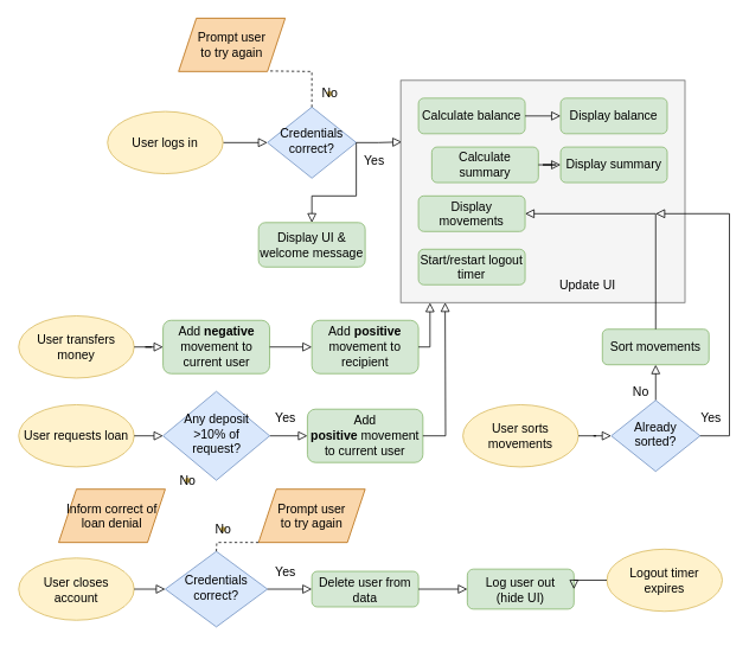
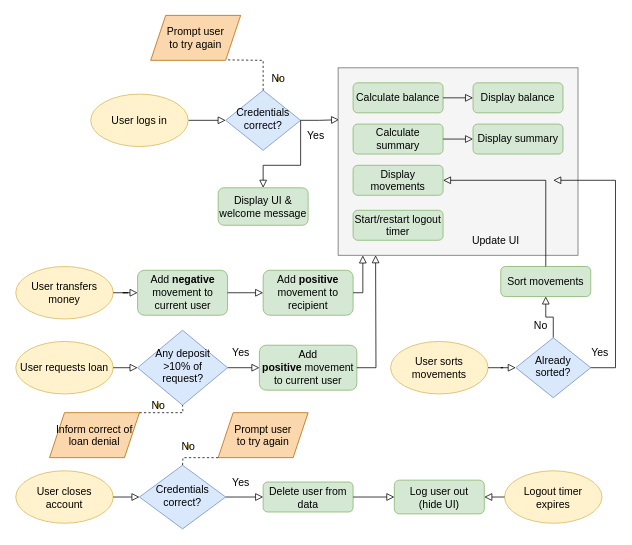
  <mxCell id="0" />
  <mxCell id="1" parent="0" />
  <mxCell id="2" value="" style="rounded=0;html=1;jettySize=auto;orthogonalLoop=1;fontSize=14;endArrow=block;endFill=0;endSize=8;strokeWidth=1;shadow=0;labelBackgroundColor=none;edgeStyle=orthogonalEdgeStyle;entryX=0;entryY=0.5;entryDx=0;entryDy=0;exitX=1;exitY=0.5;exitDx=0;exitDy=0;" parent="1" source="11" target="4" edge="1"><mxGeometry relative="1" as="geometry"><mxPoint x="260" y="159.5" as="sourcePoint" /><mxPoint x="300" y="159.5" as="targetPoint" /><Array as="points" /></mxGeometry></mxCell>
  <mxCell id="3" value="Add &lt;b&gt;positive &lt;/b&gt;movement to recipient" style="rounded=1;whiteSpace=wrap;html=1;fontSize=14;glass=0;strokeWidth=1;shadow=0;fillColor=#d5e8d4;strokeColor=#82b366;" parent="1" vertex="1"><mxGeometry x="350" y="360" width="120" height="60" as="geometry" /></mxCell>
  <mxCell id="4" value="Credentials correct?" style="rhombus;whiteSpace=wrap;html=1;shadow=0;fontFamily=Helvetica;fontSize=14;align=center;strokeWidth=1;spacing=6;spacingTop=-4;fillColor=#dae8fc;strokeColor=#6c8ebf;" parent="1" vertex="1"><mxGeometry x="300" y="120" width="100" height="80" as="geometry" /></mxCell>
  <mxCell id="5" value="Display UI &amp;amp; welcome message" style="rounded=1;whiteSpace=wrap;html=1;fontSize=14;glass=0;strokeWidth=1;shadow=0;fillColor=#d5e8d4;strokeColor=#82b366;" parent="1" vertex="1"><mxGeometry x="290" y="250" width="120" height="50" as="geometry" /></mxCell>
  <mxCell id="6" value="Yes" style="rounded=0;html=1;jettySize=auto;orthogonalLoop=1;fontSize=14;endArrow=block;endFill=0;endSize=8;strokeWidth=1;shadow=0;labelBackgroundColor=none;edgeStyle=orthogonalEdgeStyle;entryX=0;entryY=0.5;entryDx=0;entryDy=0;exitX=1;exitY=0.5;exitDx=0;exitDy=0;" parent="1" source="35" target="9" edge="1"><mxGeometry x="-0.2" y="20" relative="1" as="geometry"><mxPoint as="offset" /><mxPoint x="34" y="340" as="sourcePoint" /><mxPoint x="384" y="330" as="targetPoint" /><Array as="points" /></mxGeometry></mxCell>
  <mxCell id="7" value="No" style="edgeStyle=orthogonalEdgeStyle;rounded=0;html=1;jettySize=auto;orthogonalLoop=1;fontSize=14;endArrow=block;endFill=0;endSize=8;strokeWidth=1;shadow=0;labelBackgroundColor=none;" parent="1" source="8" target="10" edge="1"><mxGeometry x="-0.5" y="17" relative="1" as="geometry"><mxPoint as="offset" /></mxGeometry></mxCell>
  <mxCell id="8" value="&lt;div style=&quot;font-size: 14px;&quot;&gt;&lt;span style=&quot;font-size: 14px;&quot;&gt;Already&lt;/span&gt;&lt;/div&gt;&lt;div style=&quot;font-size: 14px;&quot;&gt;&lt;span style=&quot;font-size: 14px;&quot;&gt;sorted?&lt;/span&gt;&lt;/div&gt;" style="rhombus;whiteSpace=wrap;html=1;shadow=0;fontFamily=Helvetica;fontSize=14;align=center;strokeWidth=1;spacing=6;spacingTop=-4;fillColor=#dae8fc;strokeColor=#6c8ebf;" parent="1" vertex="1"><mxGeometry x="687" y="450" width="100" height="80" as="geometry" /></mxCell>
  <mxCell id="9" value="Add &lt;b&gt;positive&lt;/b&gt;&amp;nbsp;movement to current user" style="rounded=1;whiteSpace=wrap;html=1;fontSize=14;glass=0;strokeWidth=1;shadow=0;fillColor=#d5e8d4;strokeColor=#82b366;" parent="1" vertex="1"><mxGeometry x="345" y="460" width="130" height="60" as="geometry" /></mxCell>
- <mxCell id="10" value="Sort movements" style="rounded=1;whiteSpace=wrap;html=1;fontSize=14;glass=0;strokeWidth=1;shadow=0;fillColor=#d5e8d4;strokeColor=#82b366;" parent="1" vertex="1"><mxGeometry x="677" y="370" width="120" height="40" as="geometry" /></mxCell>
+ <mxCell id="10" value="Sort movements" style="rounded=1;whiteSpace=wrap;html=1;fontSize=14;glass=0;strokeWidth=1;shadow=0;fillColor=#d5e8d4;strokeColor=#82b366;" parent="1" vertex="1"><mxGeometry x="667" y="355" width="120" height="40" as="geometry" /></mxCell>
  <mxCell id="11" value="User logs in" style="ellipse;whiteSpace=wrap;html=1;fillColor=#fff2cc;strokeColor=#d6b656;fontSize=14;shadow=0;" vertex="1" parent="1"><mxGeometry x="120" y="125" width="130" height="70" as="geometry" /></mxCell>
  <mxCell id="12" value="&lt;font face=&quot;helvetica&quot;&gt;User sorts movements&lt;/font&gt;" style="ellipse;whiteSpace=wrap;html=1;fillColor=#fff2cc;strokeColor=#d6b656;fontSize=14;shadow=0;" vertex="1" parent="1"><mxGeometry x="520" y="455" width="130" height="70" as="geometry" /></mxCell>
  <mxCell id="13" value="User transfers money" style="ellipse;whiteSpace=wrap;html=1;fillColor=#fff2cc;strokeColor=#d6b656;fontSize=14;shadow=0;" vertex="1" parent="1"><mxGeometry x="20" y="355" width="130" height="70" as="geometry" /></mxCell>
  <mxCell id="14" value="User requests loan" style="ellipse;whiteSpace=wrap;html=1;fillColor=#fff2cc;strokeColor=#d6b656;fontSize=14;shadow=0;" vertex="1" parent="1"><mxGeometry x="20" y="455" width="130" height="70" as="geometry" /></mxCell>
  <mxCell id="15" value="User closes&lt;br&gt;account" style="ellipse;whiteSpace=wrap;html=1;fillColor=#fff2cc;strokeColor=#d6b656;fontSize=14;shadow=0;" vertex="1" parent="1"><mxGeometry x="20" y="627.5" width="130" height="70" as="geometry" /></mxCell>
- <mxCell id="16" value="&lt;font face=&quot;helvetica&quot;&gt;Logout timer&lt;br&gt;expires&lt;/font&gt;" style="ellipse;whiteSpace=wrap;html=1;fillColor=#fff2cc;strokeColor=#d6b656;fontSize=14;shadow=0;" vertex="1" parent="1"><mxGeometry x="682" y="617.5" width="130" height="70" as="geometry" /></mxCell>
+ <mxCell id="16" value="&lt;font face=&quot;helvetica&quot;&gt;Logout timer&lt;br&gt;expires&lt;/font&gt;" style="ellipse;whiteSpace=wrap;html=1;fillColor=#fff2cc;strokeColor=#d6b656;fontSize=14;shadow=0;" vertex="1" parent="1"><mxGeometry x="672" y="627.5" width="130" height="70" as="geometry" /></mxCell>
  <mxCell id="17" value="" style="rounded=0;html=1;jettySize=auto;orthogonalLoop=1;fontSize=14;endArrow=block;endFill=0;endSize=8;strokeWidth=1;shadow=0;labelBackgroundColor=none;edgeStyle=orthogonalEdgeStyle;exitX=1;exitY=0.5;exitDx=0;exitDy=0;entryX=0.004;entryY=0.277;entryDx=0;entryDy=0;entryPerimeter=0;" edge="1" parent="1" source="4" target="18"><mxGeometry relative="1" as="geometry"><mxPoint x="410" y="159.5" as="sourcePoint" /><mxPoint x="450" y="159.5" as="targetPoint" /><Array as="points" /></mxGeometry></mxCell>
  <mxCell id="18" value="" style="whiteSpace=wrap;html=1;align=center;fillColor=#f5f5f5;fontColor=#333333;strokeColor=#666666;fontSize=14;shadow=0;" vertex="1" parent="1"><mxGeometry x="450" y="90" width="320" height="250" as="geometry" /></mxCell>
  <mxCell id="19" value="Calculate balance" style="rounded=1;whiteSpace=wrap;html=1;fontSize=14;glass=0;strokeWidth=1;shadow=0;fillColor=#d5e8d4;strokeColor=#82b366;" vertex="1" parent="1"><mxGeometry x="470" y="110" width="120" height="40" as="geometry" /></mxCell>
- <mxCell id="20" value="Calculate summary" style="rounded=1;whiteSpace=wrap;html=1;fontSize=14;glass=0;strokeWidth=1;shadow=0;fillColor=#d5e8d4;strokeColor=#82b366;" vertex="1" parent="1"><mxGeometry x="485" y="165" width="120" height="40" as="geometry" /></mxCell>
+ <mxCell id="20" value="Calculate summary" style="rounded=1;whiteSpace=wrap;html=1;fontSize=14;glass=0;strokeWidth=1;shadow=0;fillColor=#d5e8d4;strokeColor=#82b366;" vertex="1" parent="1"><mxGeometry x="470" y="165" width="120" height="40" as="geometry" /></mxCell>
  <mxCell id="21" value="Display movements" style="rounded=1;whiteSpace=wrap;html=1;fontSize=14;glass=0;strokeWidth=1;shadow=0;fillColor=#d5e8d4;strokeColor=#82b366;" vertex="1" parent="1"><mxGeometry x="470" y="220" width="120" height="40" as="geometry" /></mxCell>
  <mxCell id="22" value="Start/restart logout timer" style="rounded=1;whiteSpace=wrap;html=1;fontSize=14;glass=0;strokeWidth=1;shadow=0;fillColor=#d5e8d4;strokeColor=#82b366;" vertex="1" parent="1"><mxGeometry x="470" y="280" width="120" height="40" as="geometry" /></mxCell>
  <mxCell id="23" value="Display balance" style="rounded=1;whiteSpace=wrap;html=1;fontSize=14;glass=0;strokeWidth=1;shadow=0;fillColor=#d5e8d4;strokeColor=#82b366;" vertex="1" parent="1"><mxGeometry x="630" y="110" width="120" height="40" as="geometry" /></mxCell>
  <mxCell id="24" value="" style="rounded=0;html=1;jettySize=auto;orthogonalLoop=1;fontSize=14;endArrow=block;endFill=0;endSize=8;strokeWidth=1;shadow=0;labelBackgroundColor=none;edgeStyle=orthogonalEdgeStyle;exitX=1;exitY=0.5;exitDx=0;exitDy=0;" edge="1" parent="1" source="19" target="23"><mxGeometry relative="1" as="geometry"><mxPoint x="600" y="129.58" as="sourcePoint" /><mxPoint x="640" y="130" as="targetPoint" /><Array as="points" /></mxGeometry></mxCell>
  <mxCell id="25" value="Display summary" style="rounded=1;whiteSpace=wrap;html=1;fontSize=14;glass=0;strokeWidth=1;shadow=0;fillColor=#d5e8d4;strokeColor=#82b366;" vertex="1" parent="1"><mxGeometry x="630" y="165" width="120" height="40" as="geometry" /></mxCell>
  <mxCell id="26" value="" style="rounded=0;html=1;jettySize=auto;orthogonalLoop=1;fontSize=14;endArrow=block;endFill=0;endSize=8;strokeWidth=1;shadow=0;labelBackgroundColor=none;edgeStyle=orthogonalEdgeStyle;" edge="1" parent="1" source="20" target="25"><mxGeometry relative="1" as="geometry"><mxPoint x="590" y="184.58" as="sourcePoint" /><mxPoint x="630" y="184.58" as="targetPoint" /><Array as="points" /></mxGeometry></mxCell>
  <mxCell id="27" value="Yes" style="edgeStyle=orthogonalEdgeStyle;rounded=0;html=1;jettySize=auto;orthogonalLoop=1;fontSize=14;endArrow=block;endFill=0;endSize=8;strokeWidth=1;shadow=0;labelBackgroundColor=none;exitX=1;exitY=0.5;exitDx=0;exitDy=0;" edge="1" parent="1" source="8"><mxGeometry x="-0.933" y="20" relative="1" as="geometry"><mxPoint as="offset" /><mxPoint x="709.58" y="380" as="sourcePoint" /><mxPoint x="737" y="240" as="targetPoint" /><Array as="points"><mxPoint x="820" y="490" /><mxPoint x="820" y="240" /></Array></mxGeometry></mxCell>
  <mxCell id="28" value="" style="rounded=0;html=1;jettySize=auto;orthogonalLoop=1;fontSize=14;endArrow=block;endFill=0;endSize=8;strokeWidth=1;shadow=0;labelBackgroundColor=none;edgeStyle=orthogonalEdgeStyle;" edge="1" parent="1" source="12" target="8"><mxGeometry relative="1" as="geometry"><mxPoint x="650" y="500" as="sourcePoint" /><mxPoint x="690" y="499.58" as="targetPoint" /><Array as="points" /></mxGeometry></mxCell>
  <mxCell id="29" value="Delete user from data" style="rounded=1;whiteSpace=wrap;html=1;fontSize=14;glass=0;strokeWidth=1;shadow=0;fillColor=#d5e8d4;strokeColor=#82b366;" vertex="1" parent="1"><mxGeometry x="350" y="642.5" width="120" height="40" as="geometry" /></mxCell>
  <mxCell id="30" value="Log user out&lt;br&gt;(hide UI)" style="rounded=1;whiteSpace=wrap;html=1;fontSize=14;glass=0;strokeWidth=1;shadow=0;fillColor=#d5e8d4;strokeColor=#82b366;" vertex="1" parent="1"><mxGeometry x="525" y="640" width="120" height="45" as="geometry" /></mxCell>
  <mxCell id="31" value="" style="rounded=0;html=1;jettySize=auto;orthogonalLoop=1;fontSize=14;endArrow=block;endFill=0;endSize=8;strokeWidth=1;shadow=0;labelBackgroundColor=none;edgeStyle=orthogonalEdgeStyle;entryX=1;entryY=0.5;entryDx=0;entryDy=0;exitX=0.5;exitY=0;exitDx=0;exitDy=0;" edge="1" parent="1" source="10" target="21"><mxGeometry relative="1" as="geometry"><mxPoint x="697" y="235" as="sourcePoint" /><mxPoint x="660" y="245" as="targetPoint" /><Array as="points" /></mxGeometry></mxCell>
  <mxCell id="32" value="" style="rounded=0;html=1;jettySize=auto;orthogonalLoop=1;fontSize=14;endArrow=block;endFill=0;endSize=8;strokeWidth=1;shadow=0;labelBackgroundColor=none;edgeStyle=orthogonalEdgeStyle;exitX=0;exitY=0.5;exitDx=0;exitDy=0;entryX=1;entryY=0.5;entryDx=0;entryDy=0;" edge="1" parent="1" source="16" target="30"><mxGeometry relative="1" as="geometry"><mxPoint x="760" y="607.5" as="sourcePoint" /><mxPoint x="797" y="607.5" as="targetPoint" /><Array as="points" /></mxGeometry></mxCell>
  <mxCell id="33" value="" style="rounded=0;html=1;jettySize=auto;orthogonalLoop=1;fontSize=14;endArrow=block;endFill=0;endSize=8;strokeWidth=1;shadow=0;labelBackgroundColor=none;edgeStyle=orthogonalEdgeStyle;exitX=1;exitY=0.5;exitDx=0;exitDy=0;entryX=0;entryY=0.5;entryDx=0;entryDy=0;" edge="1" parent="1" source="29" target="30"><mxGeometry relative="1" as="geometry"><mxPoint x="493" y="662.08" as="sourcePoint" /><mxPoint x="520" y="662.08" as="targetPoint" /><Array as="points" /></mxGeometry></mxCell>
  <mxCell id="34" value="Add &lt;b&gt;negative &lt;/b&gt;movement to current user" style="rounded=1;whiteSpace=wrap;html=1;fontSize=14;glass=0;strokeWidth=1;shadow=0;fillColor=#d5e8d4;strokeColor=#82b366;" vertex="1" parent="1"><mxGeometry x="182.5" y="360" width="120" height="60" as="geometry" /></mxCell>
  <mxCell id="35" value="&lt;div style=&quot;font-size: 14px&quot;&gt;Any deposit &amp;gt;10% of request?&lt;/div&gt;" style="rhombus;whiteSpace=wrap;html=1;shadow=0;fontFamily=Helvetica;fontSize=14;align=center;strokeWidth=1;spacing=6;spacingTop=-4;fillColor=#dae8fc;strokeColor=#6c8ebf;" vertex="1" parent="1"><mxGeometry x="182.5" y="440" width="120" height="100" as="geometry" /></mxCell>
  <mxCell id="36" value="&lt;div style=&quot;font-size: 14px&quot;&gt;Credentials correct?&lt;/div&gt;" style="rhombus;whiteSpace=wrap;html=1;shadow=0;fontFamily=Helvetica;fontSize=14;align=center;strokeWidth=1;spacing=6;spacingTop=-4;fillColor=#dae8fc;strokeColor=#6c8ebf;" vertex="1" parent="1"><mxGeometry x="185" y="620" width="115" height="85" as="geometry" /></mxCell>
  <mxCell id="37" value="" style="rounded=0;html=1;jettySize=auto;orthogonalLoop=1;fontSize=14;endArrow=block;endFill=0;endSize=8;strokeWidth=1;shadow=0;labelBackgroundColor=none;edgeStyle=orthogonalEdgeStyle;exitX=1;exitY=0.5;exitDx=0;exitDy=0;entryX=0.103;entryY=1.001;entryDx=0;entryDy=0;entryPerimeter=0;" edge="1" parent="1" source="3" target="18"><mxGeometry relative="1" as="geometry"><mxPoint x="480" y="389.58" as="sourcePoint" /><mxPoint x="535" y="389.58" as="targetPoint" /><Array as="points"><mxPoint x="483" y="390" /></Array></mxGeometry></mxCell>
  <mxCell id="38" value="" style="rounded=0;html=1;jettySize=auto;orthogonalLoop=1;fontSize=14;endArrow=block;endFill=0;endSize=8;strokeWidth=1;shadow=0;labelBackgroundColor=none;edgeStyle=orthogonalEdgeStyle;exitX=1;exitY=0.5;exitDx=0;exitDy=0;" edge="1" parent="1" source="9"><mxGeometry relative="1" as="geometry"><mxPoint x="480" y="400" as="sourcePoint" /><mxPoint x="500" y="340" as="targetPoint" /><Array as="points" /></mxGeometry></mxCell>
  <mxCell id="39" value="Update UI" style="text;html=1;align=center;verticalAlign=middle;resizable=0;points=[];autosize=1;strokeColor=none;fillColor=none;fontSize=14;fontFamily=Helvetica;fontColor=default;shadow=0;sketch=0;glass=0;rounded=0;" vertex="1" parent="1"><mxGeometry x="620" y="310" width="80" height="20" as="geometry" /></mxCell>
  <mxCell id="40" value="" style="endArrow=none;dashed=1;html=1;rounded=0;fontFamily=Helvetica;fontSize=14;fontColor=default;elbow=vertical;entryX=0.5;entryY=0;entryDx=0;entryDy=0;exitX=0.86;exitY=0.99;exitDx=0;exitDy=0;exitPerimeter=0;shadow=0;" edge="1" parent="1" source="43" target="4"><mxGeometry width="50" height="50" relative="1" as="geometry"><mxPoint x="300" y="80" as="sourcePoint" /><mxPoint x="330" y="70" as="targetPoint" /><Array as="points"><mxPoint x="350" y="80" /></Array></mxGeometry></mxCell>
  <mxCell id="41" value="Yes" style="edgeStyle=orthogonalEdgeStyle;rounded=0;html=1;jettySize=auto;orthogonalLoop=1;fontSize=14;endArrow=block;endFill=0;endSize=8;strokeWidth=1;shadow=0;labelBackgroundColor=none;entryX=0.5;entryY=0;entryDx=0;entryDy=0;exitX=1;exitY=0.5;exitDx=0;exitDy=0;" edge="1" parent="1" source="4" target="5"><mxGeometry x="-0.714" y="20" relative="1" as="geometry"><mxPoint as="offset" /><mxPoint x="400" y="190" as="sourcePoint" /><mxPoint x="450" y="410" as="targetPoint" /><Array as="points"><mxPoint x="400" y="220" /><mxPoint x="350" y="220" /></Array></mxGeometry></mxCell>
  <mxCell id="42" value="No" style="shape=waypoint;sketch=0;fillStyle=solid;size=6;pointerEvents=1;points=[];fillColor=none;resizable=0;rotatable=0;perimeter=centerPerimeter;snapToPoint=1;rounded=0;shadow=0;glass=0;fontFamily=Helvetica;fontSize=14;fontColor=default;strokeColor=#d6b656;html=1;" vertex="1" parent="1"><mxGeometry x="350" y="85" width="40" height="40" as="geometry" /></mxCell>
  <mxCell id="43" value="Prompt user&lt;br&gt;to try again" style="shape=parallelogram;perimeter=parallelogramPerimeter;whiteSpace=wrap;html=1;fixedSize=1;rounded=0;shadow=0;glass=0;sketch=0;fontFamily=Helvetica;fontSize=14;fillColor=#fad7ac;strokeColor=#b46504;" vertex="1" parent="1"><mxGeometry x="200" y="20" width="120" height="60" as="geometry" /></mxCell>
  <mxCell id="44" value="Yes" style="rounded=0;html=1;jettySize=auto;orthogonalLoop=1;fontSize=14;endArrow=block;endFill=0;endSize=8;strokeWidth=1;shadow=0;labelBackgroundColor=none;edgeStyle=orthogonalEdgeStyle;entryX=0;entryY=0.5;entryDx=0;entryDy=0;exitX=1;exitY=0.5;exitDx=0;exitDy=0;" edge="1" parent="1" source="36" target="29"><mxGeometry x="-0.2" y="20" relative="1" as="geometry"><mxPoint as="offset" /><mxPoint x="300" y="642.5" as="sourcePoint" /><mxPoint x="350" y="642.5" as="targetPoint" /><Array as="points" /></mxGeometry></mxCell>
  <mxCell id="45" value="" style="rounded=0;html=1;jettySize=auto;orthogonalLoop=1;fontSize=14;endArrow=block;endFill=0;endSize=8;strokeWidth=1;shadow=0;labelBackgroundColor=none;edgeStyle=orthogonalEdgeStyle;exitX=1;exitY=0.5;exitDx=0;exitDy=0;" edge="1" parent="1" source="34" target="3"><mxGeometry relative="1" as="geometry"><mxPoint x="305" y="340" as="sourcePoint" /><mxPoint x="355" y="340" as="targetPoint" /><Array as="points" /></mxGeometry></mxCell>
  <mxCell id="46" value="" style="rounded=0;html=1;jettySize=auto;orthogonalLoop=1;fontSize=14;endArrow=block;endFill=0;endSize=8;strokeWidth=1;shadow=0;labelBackgroundColor=none;edgeStyle=orthogonalEdgeStyle;exitX=1;exitY=0.5;exitDx=0;exitDy=0;" edge="1" parent="1" source="13" target="34"><mxGeometry relative="1" as="geometry"><mxPoint x="150" y="340" as="sourcePoint" /><mxPoint x="195" y="340" as="targetPoint" /><Array as="points" /></mxGeometry></mxCell>
  <mxCell id="47" value="" style="rounded=0;html=1;jettySize=auto;orthogonalLoop=1;fontSize=14;endArrow=block;endFill=0;endSize=8;strokeWidth=1;shadow=0;labelBackgroundColor=none;edgeStyle=orthogonalEdgeStyle;exitX=1;exitY=0.5;exitDx=0;exitDy=0;entryX=0;entryY=0.5;entryDx=0;entryDy=0;" edge="1" parent="1" source="14" target="35"><mxGeometry relative="1" as="geometry"><mxPoint x="150" y="470" as="sourcePoint" /><mxPoint x="185" y="470.04" as="targetPoint" /><Array as="points" /></mxGeometry></mxCell>
  <mxCell id="48" value="" style="rounded=0;html=1;jettySize=auto;orthogonalLoop=1;fontSize=14;endArrow=block;endFill=0;endSize=8;strokeWidth=1;shadow=0;labelBackgroundColor=none;edgeStyle=orthogonalEdgeStyle;exitX=1;exitY=0.5;exitDx=0;exitDy=0;entryX=0;entryY=0.5;entryDx=0;entryDy=0;" edge="1" parent="1" source="15" target="36"><mxGeometry relative="1" as="geometry"><mxPoint x="160" y="567.5" as="sourcePoint" /><mxPoint x="190" y="567.5" as="targetPoint" /><Array as="points" /></mxGeometry></mxCell>
  <mxCell id="49" value="Prompt user&lt;br&gt;to try again" style="shape=parallelogram;perimeter=parallelogramPerimeter;whiteSpace=wrap;html=1;fixedSize=1;rounded=0;shadow=0;glass=0;sketch=0;fontFamily=Helvetica;fontSize=14;fillColor=#fad7ac;strokeColor=#b46504;" vertex="1" parent="1"><mxGeometry x="290" y="550" width="120" height="60" as="geometry" /></mxCell>
  <mxCell id="50" value="" style="endArrow=none;dashed=1;html=1;rounded=0;fontFamily=Helvetica;fontSize=14;fontColor=default;elbow=vertical;entryX=0;entryY=1;entryDx=0;entryDy=0;exitX=0.5;exitY=0;exitDx=0;exitDy=0;shadow=0;" edge="1" parent="1" source="36" target="49"><mxGeometry width="50" height="50" relative="1" as="geometry"><mxPoint x="260" y="579.4" as="sourcePoint" /><mxPoint x="306.8" y="620" as="targetPoint" /><Array as="points"><mxPoint x="243" y="620" /><mxPoint x="243" y="610" /></Array></mxGeometry></mxCell>
  <mxCell id="51" value="Inform correct of&lt;br&gt;loan denial" style="shape=parallelogram;perimeter=parallelogramPerimeter;whiteSpace=wrap;html=1;fixedSize=1;rounded=0;shadow=0;glass=0;sketch=0;fontFamily=Helvetica;fontSize=14;fillColor=#fad7ac;strokeColor=#b46504;" vertex="1" parent="1"><mxGeometry x="65" y="550" width="120" height="60" as="geometry" /></mxCell>
+ <mxCell id="52" value="" style="endArrow=none;dashed=1;html=1;rounded=0;fontFamily=Helvetica;fontSize=14;fontColor=default;elbow=vertical;entryX=0.5;entryY=1;entryDx=0;entryDy=0;exitX=1;exitY=0;exitDx=0;exitDy=0;shadow=0;" edge="1" parent="1" source="51" target="35"><mxGeometry width="50" height="50" relative="1" as="geometry"><mxPoint x="210" y="600" as="sourcePoint" /><mxPoint x="257.5" y="570" as="targetPoint" /><Array as="points"><mxPoint x="243" y="550" /></Array></mxGeometry></mxCell>
  <mxCell id="53" value="No" style="shape=waypoint;sketch=0;fillStyle=solid;size=6;pointerEvents=1;points=[];fillColor=none;resizable=0;rotatable=0;perimeter=centerPerimeter;snapToPoint=1;rounded=0;shadow=0;glass=0;fontFamily=Helvetica;fontSize=14;fontColor=default;strokeColor=#d6b656;html=1;" vertex="1" parent="1"><mxGeometry x="190" y="520" width="40" height="40" as="geometry" /></mxCell>
  <mxCell id="54" value="No" style="shape=waypoint;sketch=0;fillStyle=solid;size=6;pointerEvents=1;points=[];fillColor=none;resizable=0;rotatable=0;perimeter=centerPerimeter;snapToPoint=1;rounded=0;shadow=0;glass=0;fontFamily=Helvetica;fontSize=14;fontColor=default;strokeColor=#d6b656;html=1;" vertex="1" parent="1"><mxGeometry x="230" y="575" width="40" height="40" as="geometry" /></mxCell>
